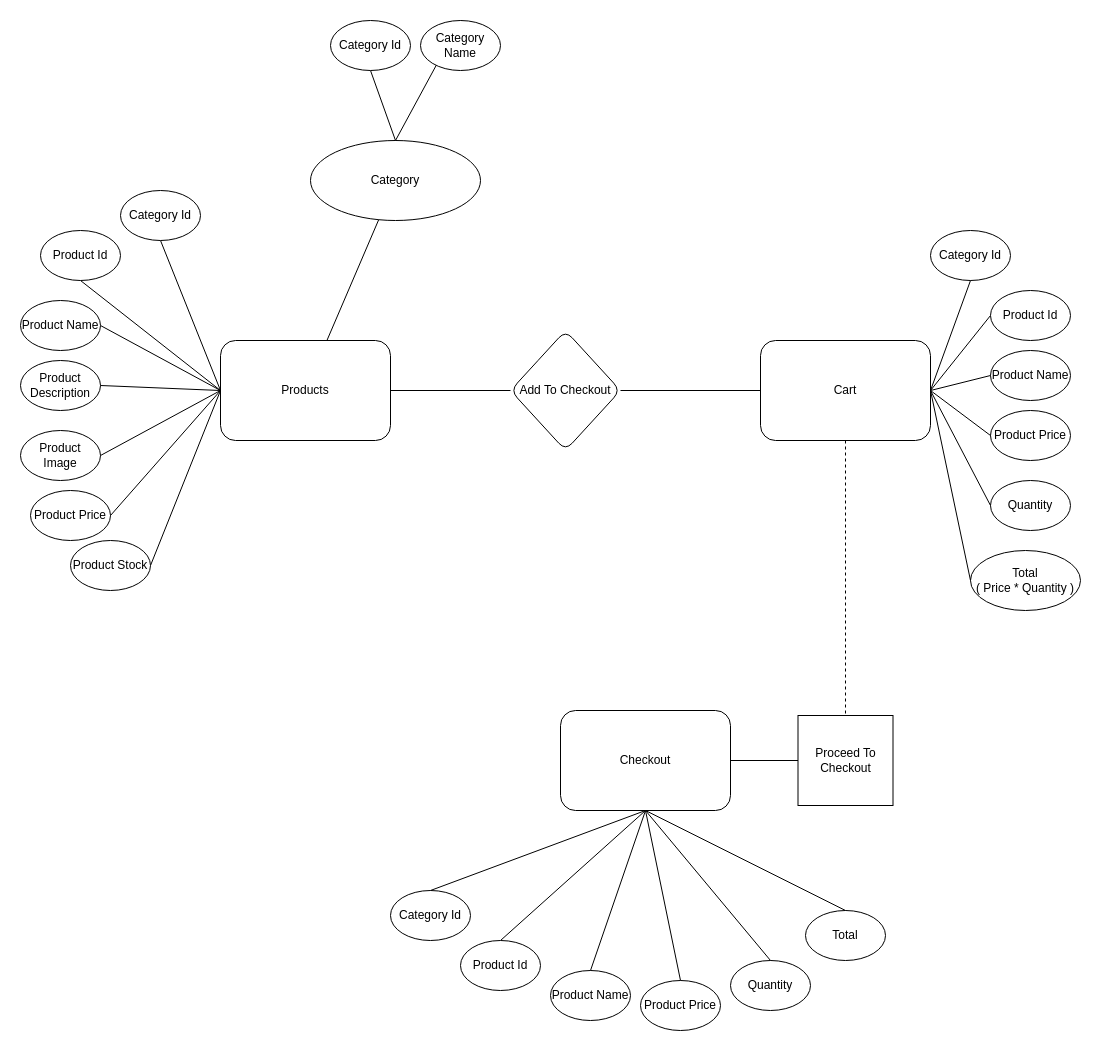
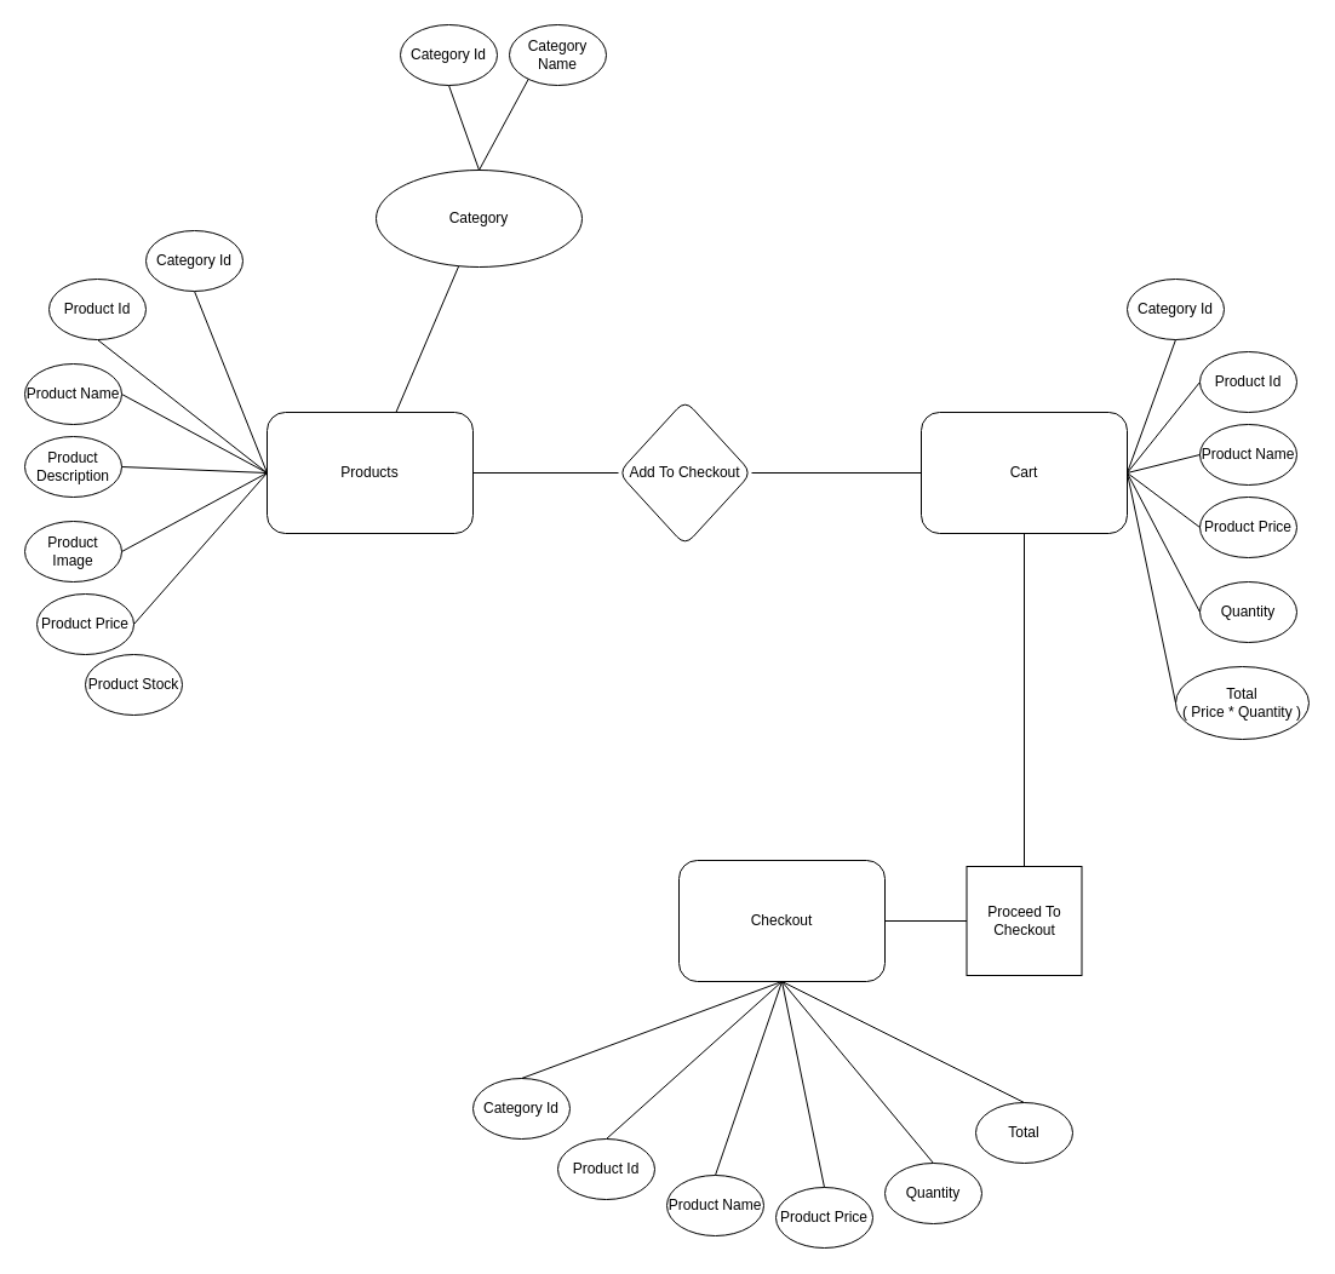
  <mxCell id="0" />
  <mxCell id="1" parent="0" />
  <mxCell id="2" style="rounded=0;orthogonalLoop=1;jettySize=auto;html=1;exitX=0;exitY=0.5;exitDx=0;exitDy=0;entryX=0.5;entryY=1;entryDx=0;entryDy=0;endArrow=none;endFill=0;" parent="1" source="8" target="9" edge="1"><mxGeometry relative="1" as="geometry" /></mxCell>
  <mxCell id="3" style="rounded=0;orthogonalLoop=1;jettySize=auto;html=1;exitX=0;exitY=0.5;exitDx=0;exitDy=0;entryX=1;entryY=0.5;entryDx=0;entryDy=0;endArrow=none;endFill=0;" parent="1" source="8" target="10" edge="1"><mxGeometry relative="1" as="geometry" /></mxCell>
  <mxCell id="4" value="" style="edgeStyle=orthogonalEdgeStyle;rounded=0;orthogonalLoop=1;jettySize=auto;html=1;endArrow=none;endFill=0;" parent="1" source="8" target="16" edge="1"><mxGeometry relative="1" as="geometry" /></mxCell>
- <mxCell id="5" style="rounded=0;orthogonalLoop=1;jettySize=auto;html=1;exitX=0;exitY=0.5;exitDx=0;exitDy=0;entryX=1;entryY=0.5;entryDx=0;entryDy=0;endArrow=none;endFill=0;" parent="1" source="8" target="20" edge="1"><mxGeometry relative="1" as="geometry" /></mxCell>
  <mxCell id="6" value="" style="rounded=0;orthogonalLoop=1;jettySize=auto;html=1;endArrow=none;endFill=0;" edge="1" parent="1" source="8" target="49"><mxGeometry relative="1" as="geometry" /></mxCell>
  <mxCell id="7" style="rounded=0;orthogonalLoop=1;jettySize=auto;html=1;exitX=0;exitY=0.5;exitDx=0;exitDy=0;entryX=0.5;entryY=1;entryDx=0;entryDy=0;endArrow=none;endFill=0;" edge="1" parent="1" source="8" target="54"><mxGeometry relative="1" as="geometry" /></mxCell>
  <mxCell id="8" value="Products" style="rounded=1;whiteSpace=wrap;html=1;" parent="1" vertex="1"><mxGeometry x="220" y="340" width="170" height="100" as="geometry" /></mxCell>
  <mxCell id="9" value="Product Id" style="ellipse;whiteSpace=wrap;html=1;" parent="1" vertex="1"><mxGeometry x="40" y="230" width="80" height="50" as="geometry" /></mxCell>
  <mxCell id="10" value="Product Name" style="ellipse;whiteSpace=wrap;html=1;" parent="1" vertex="1"><mxGeometry x="20" y="300" width="80" height="50" as="geometry" /></mxCell>
  <mxCell id="11" value="Product Image" style="ellipse;whiteSpace=wrap;html=1;" parent="1" vertex="1"><mxGeometry x="20" y="430" width="80" height="50" as="geometry" /></mxCell>
  <mxCell id="12" value="Product Price" style="ellipse;whiteSpace=wrap;html=1;" parent="1" vertex="1"><mxGeometry x="30" y="490" width="80" height="50" as="geometry" /></mxCell>
  <mxCell id="13" style="rounded=0;orthogonalLoop=1;jettySize=auto;html=1;exitX=0;exitY=0.5;exitDx=0;exitDy=0;entryX=1;entryY=0.5;entryDx=0;entryDy=0;endArrow=none;endFill=0;" parent="1" source="8" target="11" edge="1"><mxGeometry relative="1" as="geometry"><mxPoint x="230" y="390" as="sourcePoint" /><mxPoint x="140" y="335" as="targetPoint" /></mxGeometry></mxCell>
  <mxCell id="14" style="rounded=0;orthogonalLoop=1;jettySize=auto;html=1;exitX=0;exitY=0.5;exitDx=0;exitDy=0;entryX=1;entryY=0.5;entryDx=0;entryDy=0;endArrow=none;endFill=0;" parent="1" source="8" target="12" edge="1"><mxGeometry relative="1" as="geometry"><mxPoint x="230" y="390" as="sourcePoint" /><mxPoint x="140" y="450" as="targetPoint" /></mxGeometry></mxCell>
  <mxCell id="15" value="" style="edgeStyle=orthogonalEdgeStyle;rounded=0;orthogonalLoop=1;jettySize=auto;html=1;endArrow=none;endFill=0;" parent="1" source="16" target="19" edge="1"><mxGeometry relative="1" as="geometry" /></mxCell>
  <mxCell id="16" value="Add To Checkout" style="rhombus;whiteSpace=wrap;html=1;rounded=1;" parent="1" vertex="1"><mxGeometry x="510" y="330" width="110" height="120" as="geometry" /></mxCell>
  <mxCell id="17" style="rounded=0;orthogonalLoop=1;jettySize=auto;html=1;exitX=1;exitY=0.5;exitDx=0;exitDy=0;entryX=0;entryY=0.5;entryDx=0;entryDy=0;endArrow=none;endFill=0;" parent="1" source="19" target="22" edge="1"><mxGeometry relative="1" as="geometry" /></mxCell>
- <mxCell id="18" style="rounded=0;orthogonalLoop=1;jettySize=auto;html=1;exitX=0.5;exitY=1;exitDx=0;exitDy=0;entryX=0.5;entryY=0;entryDx=0;entryDy=0;endArrow=none;endFill=0;dashed=1;" edge="1" parent="1" source="19" target="47"><mxGeometry relative="1" as="geometry" /></mxCell>
+ <mxCell id="18" style="rounded=0;orthogonalLoop=1;jettySize=auto;html=1;exitX=0.5;exitY=1;exitDx=0;exitDy=0;entryX=0.5;entryY=0;entryDx=0;entryDy=0;endArrow=none;endFill=0;" edge="1" parent="1" source="19" target="47"><mxGeometry relative="1" as="geometry" /></mxCell>
  <mxCell id="19" value="Cart" style="rounded=1;whiteSpace=wrap;html=1;" parent="1" vertex="1"><mxGeometry x="760" y="340" width="170" height="100" as="geometry" /></mxCell>
  <mxCell id="20" value="Product Stock" style="ellipse;whiteSpace=wrap;html=1;" parent="1" vertex="1"><mxGeometry x="70" y="540" width="80" height="50" as="geometry" /></mxCell>
  <mxCell id="21" value="Category Id" style="ellipse;whiteSpace=wrap;html=1;" parent="1" vertex="1"><mxGeometry x="930" y="230" width="80" height="50" as="geometry" /></mxCell>
  <mxCell id="22" value="Product Id" style="ellipse;whiteSpace=wrap;html=1;" parent="1" vertex="1"><mxGeometry x="990" y="290" width="80" height="50" as="geometry" /></mxCell>
  <mxCell id="23" value="Product Price" style="ellipse;whiteSpace=wrap;html=1;" parent="1" vertex="1"><mxGeometry x="990" y="410" width="80" height="50" as="geometry" /></mxCell>
  <mxCell id="24" value="Product Name" style="ellipse;whiteSpace=wrap;html=1;" parent="1" vertex="1"><mxGeometry x="990" y="350" width="80" height="50" as="geometry" /></mxCell>
  <mxCell id="25" value="Quantity" style="ellipse;whiteSpace=wrap;html=1;" parent="1" vertex="1"><mxGeometry x="990" y="480" width="80" height="50" as="geometry" /></mxCell>
  <mxCell id="26" style="rounded=0;orthogonalLoop=1;jettySize=auto;html=1;exitX=1;exitY=0.5;exitDx=0;exitDy=0;entryX=0;entryY=0.5;entryDx=0;entryDy=0;endArrow=none;endFill=0;" parent="1" source="19" target="24" edge="1"><mxGeometry relative="1" as="geometry"><mxPoint x="855" y="350" as="sourcePoint" /><mxPoint x="790" y="300" as="targetPoint" /></mxGeometry></mxCell>
  <mxCell id="27" style="rounded=0;orthogonalLoop=1;jettySize=auto;html=1;exitX=1;exitY=0.5;exitDx=0;exitDy=0;entryX=0.5;entryY=1;entryDx=0;entryDy=0;endArrow=none;endFill=0;" parent="1" source="19" target="21" edge="1"><mxGeometry relative="1" as="geometry"><mxPoint x="855" y="350" as="sourcePoint" /><mxPoint x="850" y="250" as="targetPoint" /></mxGeometry></mxCell>
  <mxCell id="28" style="rounded=0;orthogonalLoop=1;jettySize=auto;html=1;exitX=1;exitY=0.5;exitDx=0;exitDy=0;entryX=0;entryY=0.5;entryDx=0;entryDy=0;endArrow=none;endFill=0;" parent="1" source="19" target="23" edge="1"><mxGeometry relative="1" as="geometry"><mxPoint x="855" y="350" as="sourcePoint" /><mxPoint x="940" y="250" as="targetPoint" /></mxGeometry></mxCell>
  <mxCell id="29" style="rounded=0;orthogonalLoop=1;jettySize=auto;html=1;entryX=0;entryY=0.5;entryDx=0;entryDy=0;endArrow=none;endFill=0;" parent="1" target="25" edge="1"><mxGeometry relative="1" as="geometry"><mxPoint x="930" y="390" as="sourcePoint" /><mxPoint x="1000" y="300" as="targetPoint" /></mxGeometry></mxCell>
  <mxCell id="30" value="Total &lt;br&gt;( Price * Quantity )" style="ellipse;whiteSpace=wrap;html=1;" parent="1" vertex="1"><mxGeometry x="970" y="550" width="110" height="60" as="geometry" /></mxCell>
  <mxCell id="31" style="rounded=0;orthogonalLoop=1;jettySize=auto;html=1;entryX=0;entryY=0.5;entryDx=0;entryDy=0;endArrow=none;endFill=0;exitX=1;exitY=0.5;exitDx=0;exitDy=0;" parent="1" source="19" target="30" edge="1"><mxGeometry relative="1" as="geometry"><mxPoint x="940" y="400" as="sourcePoint" /><mxPoint x="1010" y="505" as="targetPoint" /></mxGeometry></mxCell>
  <mxCell id="32" value="Checkout" style="rounded=1;whiteSpace=wrap;html=1;" parent="1" vertex="1"><mxGeometry x="560" y="710" width="170" height="100" as="geometry" /></mxCell>
  <mxCell id="33" style="rounded=0;orthogonalLoop=1;jettySize=auto;html=1;exitX=0.5;exitY=1;exitDx=0;exitDy=0;entryX=0.5;entryY=0;entryDx=0;entryDy=0;endArrow=none;endFill=0;" parent="1" source="32" target="35" edge="1"><mxGeometry relative="1" as="geometry"><mxPoint x="658" y="850" as="sourcePoint" /></mxGeometry></mxCell>
  <mxCell id="34" value="Category Id" style="ellipse;whiteSpace=wrap;html=1;" parent="1" vertex="1"><mxGeometry x="390" y="890" width="80" height="50" as="geometry" /></mxCell>
  <mxCell id="35" value="Product Id" style="ellipse;whiteSpace=wrap;html=1;" parent="1" vertex="1"><mxGeometry x="460" y="940" width="80" height="50" as="geometry" /></mxCell>
  <mxCell id="36" value="Product Price" style="ellipse;whiteSpace=wrap;html=1;" parent="1" vertex="1"><mxGeometry x="640" y="980" width="80" height="50" as="geometry" /></mxCell>
  <mxCell id="37" value="Product Name" style="ellipse;whiteSpace=wrap;html=1;" parent="1" vertex="1"><mxGeometry x="550" y="970" width="80" height="50" as="geometry" /></mxCell>
  <mxCell id="38" value="Quantity" style="ellipse;whiteSpace=wrap;html=1;" parent="1" vertex="1"><mxGeometry x="730" y="960" width="80" height="50" as="geometry" /></mxCell>
  <mxCell id="39" style="rounded=0;orthogonalLoop=1;jettySize=auto;html=1;exitX=0.5;exitY=1;exitDx=0;exitDy=0;entryX=0.5;entryY=0;entryDx=0;entryDy=0;endArrow=none;endFill=0;" parent="1" source="32" target="37" edge="1"><mxGeometry relative="1" as="geometry"><mxPoint x="658" y="850" as="sourcePoint" /><mxPoint x="518" y="760" as="targetPoint" /></mxGeometry></mxCell>
  <mxCell id="40" style="rounded=0;orthogonalLoop=1;jettySize=auto;html=1;exitX=0.5;exitY=1;exitDx=0;exitDy=0;entryX=0.5;entryY=0;entryDx=0;entryDy=0;endArrow=none;endFill=0;" parent="1" source="32" target="34" edge="1"><mxGeometry relative="1" as="geometry"><mxPoint x="658" y="850" as="sourcePoint" /><mxPoint x="578" y="710" as="targetPoint" /></mxGeometry></mxCell>
  <mxCell id="41" style="rounded=0;orthogonalLoop=1;jettySize=auto;html=1;exitX=0.5;exitY=1;exitDx=0;exitDy=0;entryX=0.5;entryY=0;entryDx=0;entryDy=0;endArrow=none;endFill=0;" parent="1" source="32" target="36" edge="1"><mxGeometry relative="1" as="geometry"><mxPoint x="658" y="850" as="sourcePoint" /><mxPoint x="668" y="710" as="targetPoint" /></mxGeometry></mxCell>
  <mxCell id="42" style="rounded=0;orthogonalLoop=1;jettySize=auto;html=1;entryX=0.5;entryY=0;entryDx=0;entryDy=0;endArrow=none;endFill=0;exitX=0.5;exitY=1;exitDx=0;exitDy=0;" parent="1" source="32" target="38" edge="1"><mxGeometry relative="1" as="geometry"><mxPoint x="658" y="850" as="sourcePoint" /><mxPoint x="728" y="760" as="targetPoint" /></mxGeometry></mxCell>
  <mxCell id="43" value="Total" style="ellipse;whiteSpace=wrap;html=1;" parent="1" vertex="1"><mxGeometry x="805" y="910" width="80" height="50" as="geometry" /></mxCell>
  <mxCell id="44" style="rounded=0;orthogonalLoop=1;jettySize=auto;html=1;entryX=0.5;entryY=0;entryDx=0;entryDy=0;endArrow=none;endFill=0;exitX=0.5;exitY=1;exitDx=0;exitDy=0;" parent="1" source="32" target="43" edge="1"><mxGeometry relative="1" as="geometry"><mxPoint x="658" y="850" as="sourcePoint" /><mxPoint x="738" y="965" as="targetPoint" /></mxGeometry></mxCell>
  <mxCell id="45" value="Product Description" style="ellipse;whiteSpace=wrap;html=1;" parent="1" vertex="1"><mxGeometry x="20" y="360" width="80" height="50" as="geometry" /></mxCell>
  <mxCell id="46" style="rounded=0;orthogonalLoop=1;jettySize=auto;html=1;exitX=0;exitY=0.5;exitDx=0;exitDy=0;entryX=1;entryY=0.5;entryDx=0;entryDy=0;endArrow=none;endFill=0;" parent="1" source="8" target="45" edge="1"><mxGeometry relative="1" as="geometry"><mxPoint x="230" y="400" as="sourcePoint" /><mxPoint x="170" y="275" as="targetPoint" /></mxGeometry></mxCell>
  <mxCell id="47" value="Proceed To Checkout" style="whiteSpace=wrap;html=1;rounded=0;" vertex="1" parent="1"><mxGeometry x="797.5" y="715" width="95" height="90" as="geometry" /></mxCell>
  <mxCell id="48" style="rounded=0;orthogonalLoop=1;jettySize=auto;html=1;exitX=0;exitY=0.5;exitDx=0;exitDy=0;entryX=1;entryY=0.5;entryDx=0;entryDy=0;endArrow=none;endFill=0;" edge="1" parent="1" source="47" target="32"><mxGeometry relative="1" as="geometry"><mxPoint x="945" y="460" as="sourcePoint" /><mxPoint x="870" y="570" as="targetPoint" /></mxGeometry></mxCell>
  <mxCell id="49" value="Category" style="ellipse;whiteSpace=wrap;html=1;" vertex="1" parent="1"><mxGeometry x="310" y="140" width="170" height="80" as="geometry" /></mxCell>
  <mxCell id="50" style="rounded=0;orthogonalLoop=1;jettySize=auto;html=1;exitX=0.5;exitY=1;exitDx=0;exitDy=0;entryX=0.5;entryY=0;entryDx=0;entryDy=0;endArrow=none;endFill=0;" edge="1" parent="1" source="51" target="49"><mxGeometry relative="1" as="geometry" /></mxCell>
  <mxCell id="51" value="Category Id" style="ellipse;whiteSpace=wrap;html=1;" vertex="1" parent="1"><mxGeometry x="330" y="20" width="80" height="50" as="geometry" /></mxCell>
  <mxCell id="52" style="rounded=0;orthogonalLoop=1;jettySize=auto;html=1;exitX=0.5;exitY=0;exitDx=0;exitDy=0;entryX=0.5;entryY=0;entryDx=0;entryDy=0;endArrow=none;endFill=0;" edge="1" parent="1" source="53" target="49"><mxGeometry relative="1" as="geometry" /></mxCell>
  <mxCell id="53" value="Category Name" style="ellipse;whiteSpace=wrap;html=1;" vertex="1" parent="1"><mxGeometry x="420" y="20" width="80" height="50" as="geometry" /></mxCell>
  <mxCell id="54" value="Category Id" style="ellipse;whiteSpace=wrap;html=1;" vertex="1" parent="1"><mxGeometry x="120" y="190" width="80" height="50" as="geometry" /></mxCell>
